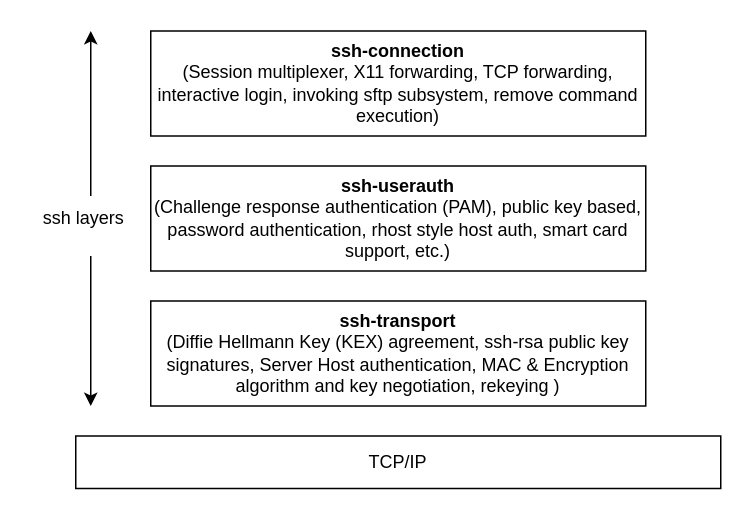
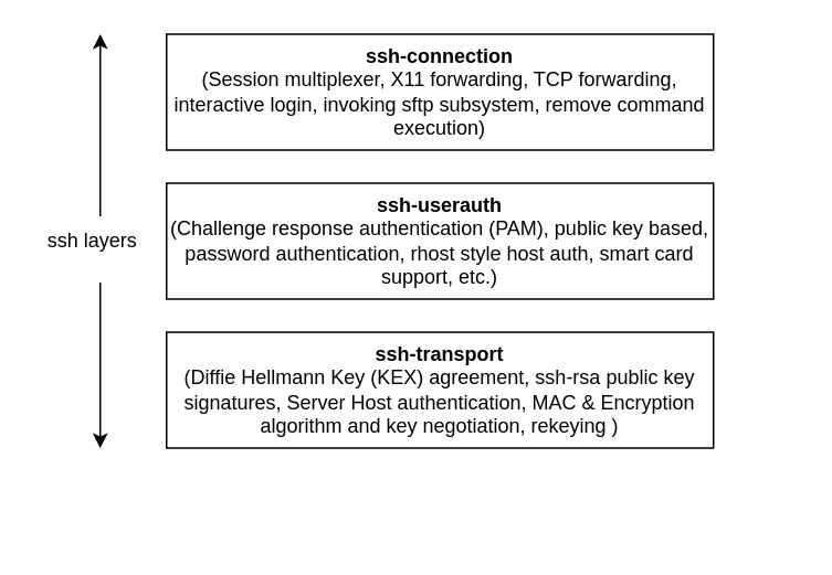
  <mxCell id="0" />
  <mxCell id="1" parent="0" />
  <mxCell id="2" value="&lt;div&gt;&lt;b&gt;ssh-connection&lt;/b&gt;&lt;/div&gt;(Session multiplexer, X11 forwarding, TCP forwarding, interactive login, invoking sftp subsystem, remove command execution)" style="rounded=0;whiteSpace=wrap;html=1;" parent="1" vertex="1"><mxGeometry x="100" y="20" width="330" height="70" as="geometry" /></mxCell>
  <mxCell id="3" value="&lt;div&gt;&lt;b&gt;ssh-userauth&lt;/b&gt;&lt;/div&gt;(Challenge response authentication (PAM), public key based, password authentication, rhost style host auth, smart card support, etc.)" style="rounded=0;whiteSpace=wrap;html=1;" parent="1" vertex="1"><mxGeometry x="100" y="110" width="330" height="70" as="geometry" /></mxCell>
  <mxCell id="4" value="&lt;div&gt;&lt;b&gt;ssh-transport&lt;/b&gt;&lt;/div&gt;(Diffie Hellmann Key (KEX) agreement, ssh-rsa public key signatures, Server Host authentication, MAC &amp;amp; Encryption algorithm and key negotiation, rekeying )" style="rounded=0;whiteSpace=wrap;html=1;" parent="1" vertex="1"><mxGeometry x="100" y="200" width="330" height="70" as="geometry" /></mxCell>
- <mxCell id="5" value="TCP/IP" style="rounded=0;whiteSpace=wrap;html=1;" parent="1" vertex="1"><mxGeometry x="50" y="290" width="430" height="35" as="geometry" /></mxCell>
  <mxCell id="6" value="" style="endArrow=none;html=1;rounded=0;startArrow=classic;startFill=1;endFill=0;" parent="1" edge="1"><mxGeometry width="50" height="50" relative="1" as="geometry"><mxPoint x="60" y="270" as="sourcePoint" /><mxPoint x="60" y="170" as="targetPoint" /></mxGeometry></mxCell>
  <mxCell id="7" value="" style="endArrow=none;html=1;rounded=0;startArrow=classic;startFill=1;endFill=0;" parent="1" edge="1"><mxGeometry width="50" height="50" relative="1" as="geometry"><mxPoint x="60" y="20" as="sourcePoint" /><mxPoint x="60" y="130" as="targetPoint" /></mxGeometry></mxCell>
  <mxCell id="8" value="ssh layers" style="text;html=1;align=center;verticalAlign=middle;resizable=0;points=[];autosize=1;strokeColor=none;fillColor=none;" parent="1" vertex="1"><mxGeometry x="20" y="135" width="70" height="20" as="geometry" /></mxCell>
